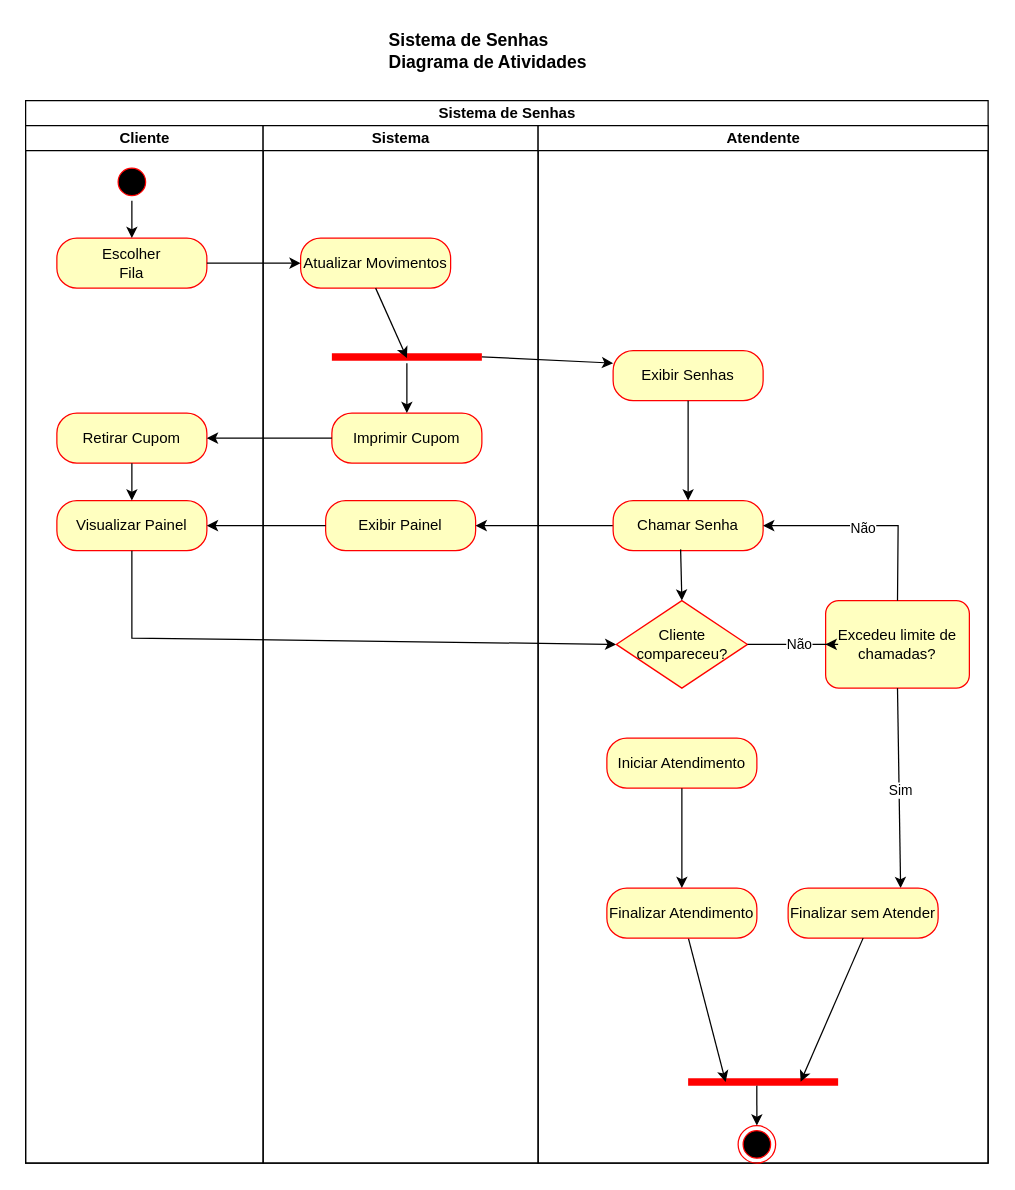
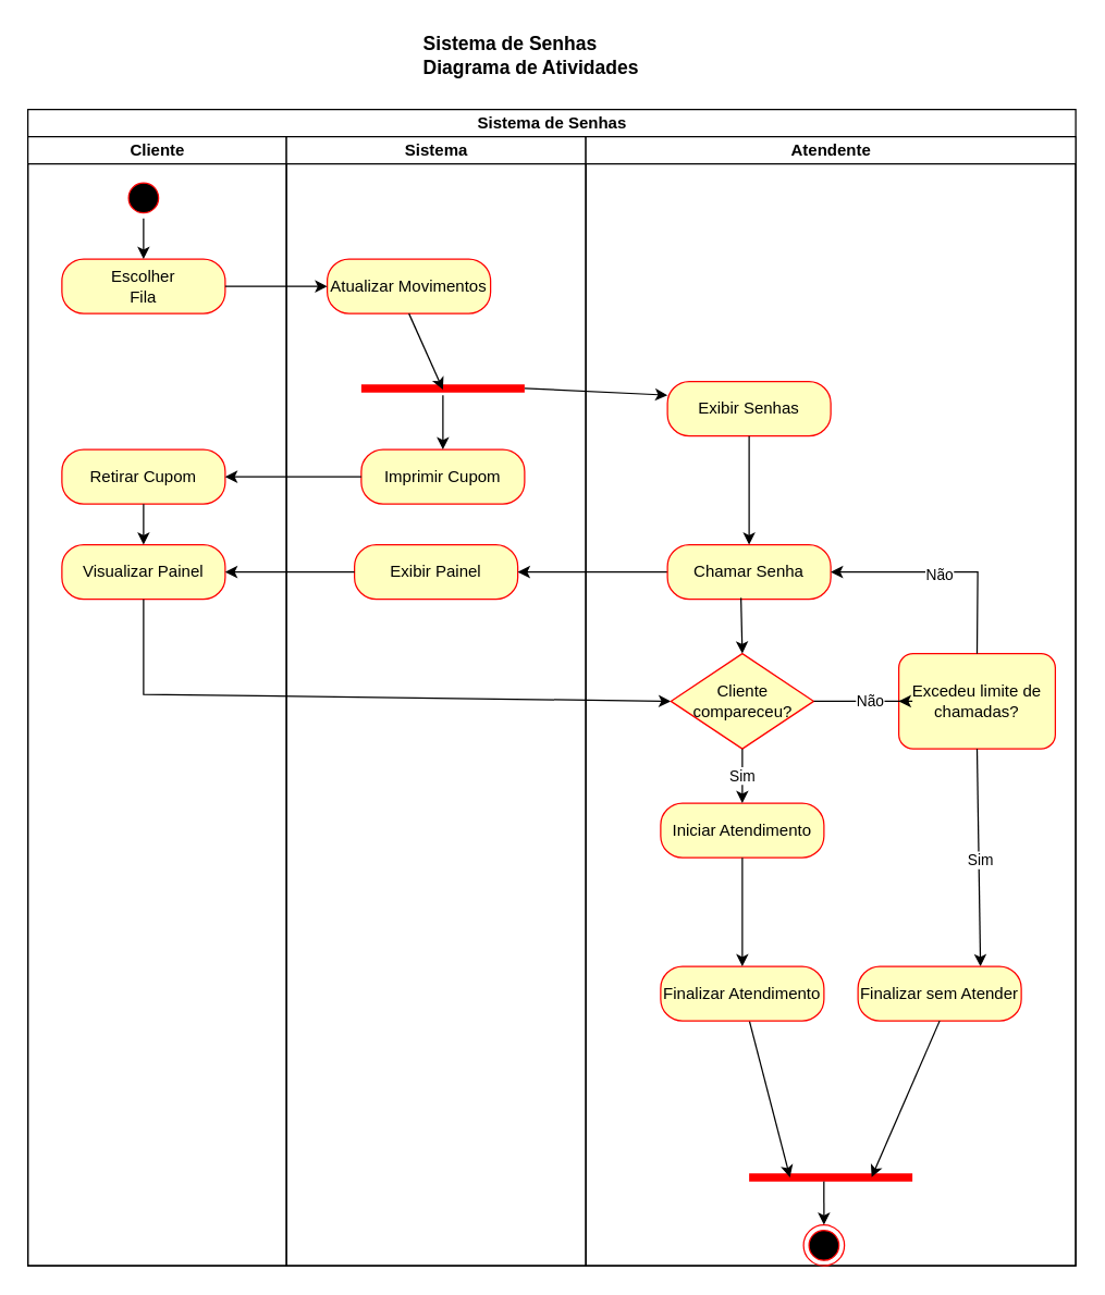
  <mxCell id="0" />
  <mxCell id="1" parent="0" />
  <mxCell id="2" value="&lt;div style=&quot;text-align: left&quot;&gt;&lt;b style=&quot;font-size: 14px&quot;&gt;Sistema de Senhas&lt;/b&gt;&lt;/div&gt;&lt;font style=&quot;font-size: 14px&quot;&gt;&lt;div style=&quot;text-align: left&quot;&gt;&lt;b&gt;Diagrama de Atividades&lt;/b&gt;&lt;/div&gt;&lt;/font&gt;" style="text;html=1;strokeColor=none;fillColor=none;align=center;verticalAlign=middle;whiteSpace=wrap;rounded=0;" vertex="1" parent="1"><mxGeometry x="160" y="20" width="460" height="40" as="geometry" /></mxCell>
  <mxCell id="3" value="Sistema de Senhas" style="swimlane;html=1;childLayout=stackLayout;resizeParent=1;resizeParentMax=0;startSize=20;" vertex="1" parent="1"><mxGeometry x="20" y="80" width="770" height="850" as="geometry" /></mxCell>
  <mxCell id="4" value="Cliente" style="swimlane;html=1;startSize=20;" vertex="1" parent="3"><mxGeometry y="20" width="190" height="830" as="geometry" /></mxCell>
  <mxCell id="5" value="" style="ellipse;html=1;shape=startState;fillColor=#000000;strokeColor=#ff0000;" vertex="1" parent="4"><mxGeometry x="70" y="30" width="30" height="30" as="geometry" /></mxCell>
  <mxCell id="6" value="Escolher &lt;br&gt;Fila" style="rounded=1;whiteSpace=wrap;html=1;arcSize=40;fontColor=#000000;fillColor=#ffffc0;strokeColor=#ff0000;" vertex="1" parent="4"><mxGeometry x="25" y="90" width="120" height="40" as="geometry" /></mxCell>
  <mxCell id="7" value="" style="rounded=0;orthogonalLoop=1;jettySize=auto;html=1;" edge="1" parent="4" source="5" target="6"><mxGeometry relative="1" as="geometry"><mxPoint x="85" y="100" as="targetPoint" /></mxGeometry></mxCell>
  <mxCell id="8" value="Retirar Cupom" style="rounded=1;whiteSpace=wrap;html=1;arcSize=40;fontColor=#000000;fillColor=#ffffc0;strokeColor=#ff0000;" vertex="1" parent="4"><mxGeometry x="25" y="230" width="120" height="40" as="geometry" /></mxCell>
  <mxCell id="9" value="Visualizar Painel" style="rounded=1;whiteSpace=wrap;html=1;arcSize=40;fontColor=#000000;fillColor=#ffffc0;strokeColor=#ff0000;" vertex="1" parent="4"><mxGeometry x="25" y="300" width="120" height="40" as="geometry" /></mxCell>
  <mxCell id="10" value="" style="edgeStyle=none;rounded=0;orthogonalLoop=1;jettySize=auto;html=1;entryX=0.5;entryY=0;entryDx=0;entryDy=0;exitX=0.5;exitY=1;exitDx=0;exitDy=0;" edge="1" parent="4" source="8" target="9"><mxGeometry relative="1" as="geometry"><mxPoint x="255" y="260" as="sourcePoint" /><mxPoint x="155" y="260" as="targetPoint" /></mxGeometry></mxCell>
  <mxCell id="11" value="Sistema" style="swimlane;html=1;startSize=20;" vertex="1" parent="3"><mxGeometry x="190" y="20" width="220" height="830" as="geometry" /></mxCell>
  <mxCell id="12" value="Atualizar Movimentos" style="rounded=1;whiteSpace=wrap;html=1;arcSize=40;fontColor=#000000;fillColor=#ffffc0;strokeColor=#ff0000;" vertex="1" parent="11"><mxGeometry x="30" y="90" width="120" height="40" as="geometry" /></mxCell>
  <mxCell id="13" value="Imprimir Cupom" style="rounded=1;whiteSpace=wrap;html=1;arcSize=40;fontColor=#000000;fillColor=#ffffc0;strokeColor=#ff0000;" vertex="1" parent="11"><mxGeometry x="55" y="230" width="120" height="40" as="geometry" /></mxCell>
  <mxCell id="14" value="Exibir Painel" style="rounded=1;whiteSpace=wrap;html=1;arcSize=40;fontColor=#000000;fillColor=#ffffc0;strokeColor=#ff0000;" vertex="1" parent="11"><mxGeometry x="50" y="300" width="120" height="40" as="geometry" /></mxCell>
  <mxCell id="15" value="" style="shape=line;html=1;strokeWidth=6;strokeColor=#ff0000;" vertex="1" parent="11"><mxGeometry x="55" y="180" width="120" height="10" as="geometry" /></mxCell>
  <mxCell id="16" value="" style="edgeStyle=none;rounded=0;orthogonalLoop=1;jettySize=auto;html=1;exitX=0.5;exitY=1;exitDx=0;exitDy=0;entryX=0.5;entryY=0.6;entryDx=0;entryDy=0;entryPerimeter=0;" edge="1" parent="11" source="12" target="15"><mxGeometry relative="1" as="geometry"><mxPoint x="290" y="330" as="sourcePoint" /><mxPoint x="180" y="330" as="targetPoint" /></mxGeometry></mxCell>
  <mxCell id="17" value="" style="edgeStyle=none;rounded=0;orthogonalLoop=1;jettySize=auto;html=1;entryX=0.5;entryY=0;entryDx=0;entryDy=0;" edge="1" parent="11" source="15" target="13"><mxGeometry relative="1" as="geometry"><mxPoint x="135" y="150" as="sourcePoint" /><mxPoint x="135" y="206" as="targetPoint" /></mxGeometry></mxCell>
  <mxCell id="18" value="" style="edgeStyle=none;rounded=0;orthogonalLoop=1;jettySize=auto;html=1;" edge="1" parent="3" source="6" target="12"><mxGeometry relative="1" as="geometry" /></mxCell>
  <mxCell id="19" value="" style="edgeStyle=none;rounded=0;orthogonalLoop=1;jettySize=auto;html=1;" edge="1" parent="3" source="13" target="8"><mxGeometry relative="1" as="geometry" /></mxCell>
  <mxCell id="20" value="" style="edgeStyle=none;rounded=0;orthogonalLoop=1;jettySize=auto;html=1;" edge="1" parent="3" source="14" target="9"><mxGeometry relative="1" as="geometry" /></mxCell>
  <mxCell id="21" value="" style="edgeStyle=none;rounded=0;orthogonalLoop=1;jettySize=auto;html=1;exitX=1;exitY=0.5;exitDx=0;exitDy=0;entryX=0;entryY=0.25;entryDx=0;entryDy=0;exitPerimeter=0;" edge="1" parent="3" source="15" target="24"><mxGeometry relative="1" as="geometry"><mxPoint x="315" y="160" as="sourcePoint" /><mxPoint x="315" y="216" as="targetPoint" /></mxGeometry></mxCell>
  <mxCell id="22" value="" style="edgeStyle=none;rounded=0;orthogonalLoop=1;jettySize=auto;html=1;entryX=0;entryY=0.5;entryDx=0;entryDy=0;exitX=0.5;exitY=1;exitDx=0;exitDy=0;" edge="1" parent="3" source="9" target="25"><mxGeometry relative="1" as="geometry"><mxPoint x="250" y="350" as="sourcePoint" /><mxPoint x="155" y="350" as="targetPoint" /><Array as="points"><mxPoint x="85" y="430" /></Array></mxGeometry></mxCell>
  <mxCell id="23" value="Atendente" style="swimlane;html=1;startSize=20;" vertex="1" parent="3"><mxGeometry x="410" y="20" width="360" height="830" as="geometry" /></mxCell>
  <mxCell id="24" value="Exibir Senhas" style="rounded=1;whiteSpace=wrap;html=1;arcSize=40;fontColor=#000000;fillColor=#ffffc0;strokeColor=#ff0000;" vertex="1" parent="23"><mxGeometry x="60" y="180" width="120" height="40" as="geometry" /></mxCell>
  <mxCell id="25" value="Cliente compareceu?" style="rhombus;whiteSpace=wrap;html=1;fillColor=#ffffc0;strokeColor=#ff0000;" vertex="1" parent="23"><mxGeometry x="62.5" y="380" width="105" height="70" as="geometry" /></mxCell>
  <mxCell id="26" value="Iniciar Atendimento" style="rounded=1;whiteSpace=wrap;html=1;arcSize=40;fontColor=#000000;fillColor=#ffffc0;strokeColor=#ff0000;" vertex="1" parent="23"><mxGeometry x="55" y="490" width="120" height="40" as="geometry" /></mxCell>
+ <mxCell id="27" value="Sim" style="edgeStyle=none;rounded=0;orthogonalLoop=1;jettySize=auto;html=1;entryX=0.5;entryY=0;entryDx=0;entryDy=0;" edge="1" parent="23" source="25" target="26"><mxGeometry relative="1" as="geometry"><mxPoint x="115" y="520" as="targetPoint" /></mxGeometry></mxCell>
  <mxCell id="28" value="" style="ellipse;html=1;shape=endState;fillColor=#000000;strokeColor=#ff0000;" vertex="1" parent="23"><mxGeometry x="160" y="800" width="30" height="30" as="geometry" /></mxCell>
  <mxCell id="29" value="Excedeu limite de chamadas?" style="whiteSpace=wrap;html=1;fillColor=#ffffc0;strokeColor=#ff0000;rounded=1;" vertex="1" parent="23"><mxGeometry x="230" y="380" width="115" height="70" as="geometry" /></mxCell>
  <mxCell id="30" value="Não" style="edgeStyle=none;rounded=0;orthogonalLoop=1;jettySize=auto;html=1;entryX=0;entryY=0.5;entryDx=0;entryDy=0;" edge="1" parent="23" source="25" target="29"><mxGeometry relative="1" as="geometry"><mxPoint x="220" y="420" as="targetPoint" /><Array as="points"><mxPoint x="190" y="415" /><mxPoint x="240" y="415" /></Array></mxGeometry></mxCell>
  <mxCell id="31" value="" style="shape=line;html=1;strokeWidth=6;strokeColor=#ff0000;" vertex="1" parent="23"><mxGeometry x="120" y="760" width="120" height="10" as="geometry" /></mxCell>
  <mxCell id="32" value="Sim" style="edgeStyle=none;rounded=0;orthogonalLoop=1;jettySize=auto;html=1;exitX=0.5;exitY=1;exitDx=0;exitDy=0;entryX=0.75;entryY=0;entryDx=0;entryDy=0;" edge="1" parent="23" source="29" target="34"><mxGeometry x="0.03" relative="1" as="geometry"><mxPoint x="290" y="700" as="targetPoint" /><Array as="points" /><mxPoint x="177.5" y="425" as="sourcePoint" /><mxPoint x="1" as="offset" /></mxGeometry></mxCell>
  <mxCell id="33" value="" style="edgeStyle=none;rounded=0;orthogonalLoop=1;jettySize=auto;html=1;entryX=0.5;entryY=0;entryDx=0;entryDy=0;exitX=0.458;exitY=0.8;exitDx=0;exitDy=0;exitPerimeter=0;" edge="1" parent="23" source="31" target="28"><mxGeometry relative="1" as="geometry"><mxPoint x="177" y="775" as="targetPoint" /><mxPoint x="132.704" y="660" as="sourcePoint" /></mxGeometry></mxCell>
  <mxCell id="34" value="Finalizar sem Atender" style="rounded=1;whiteSpace=wrap;html=1;arcSize=40;fontColor=#000000;fillColor=#ffffc0;strokeColor=#ff0000;" vertex="1" parent="23"><mxGeometry x="200" y="610" width="120" height="40" as="geometry" /></mxCell>
  <mxCell id="35" value="" style="edgeStyle=none;rounded=0;orthogonalLoop=1;jettySize=auto;html=1;entryX=0.75;entryY=0.5;entryDx=0;entryDy=0;entryPerimeter=0;exitX=0.5;exitY=1;exitDx=0;exitDy=0;" edge="1" parent="23" source="34" target="31"><mxGeometry relative="1" as="geometry"><mxPoint x="177" y="775" as="targetPoint" /><mxPoint x="132.704" y="660" as="sourcePoint" /></mxGeometry></mxCell>
  <mxCell id="36" value="" style="edgeStyle=none;rounded=0;orthogonalLoop=1;jettySize=auto;html=1;" edge="1" parent="1" source="37" target="14"><mxGeometry relative="1" as="geometry" /></mxCell>
  <mxCell id="37" value="Chamar Senha" style="rounded=1;whiteSpace=wrap;html=1;arcSize=40;fontColor=#000000;fillColor=#ffffc0;strokeColor=#ff0000;" vertex="1" parent="1"><mxGeometry x="490" y="400" width="120" height="40" as="geometry" /></mxCell>
  <mxCell id="38" value="" style="edgeStyle=none;rounded=0;orthogonalLoop=1;jettySize=auto;html=1;" edge="1" parent="1" source="24" target="37"><mxGeometry relative="1" as="geometry" /></mxCell>
  <mxCell id="39" value="" style="edgeStyle=none;rounded=0;orthogonalLoop=1;jettySize=auto;html=1;entryX=0.5;entryY=0;entryDx=0;entryDy=0;exitX=0.45;exitY=0.975;exitDx=0;exitDy=0;exitPerimeter=0;" edge="1" parent="1" source="37" target="25"><mxGeometry relative="1" as="geometry"><mxPoint x="560" y="330" as="sourcePoint" /><mxPoint x="560" y="410" as="targetPoint" /></mxGeometry></mxCell>
  <mxCell id="40" value="" style="edgeStyle=none;rounded=0;orthogonalLoop=1;jettySize=auto;html=1;entryX=0.25;entryY=0.5;entryDx=0;entryDy=0;entryPerimeter=0;" edge="1" parent="1" source="41" target="31"><mxGeometry relative="1" as="geometry"><mxPoint x="545" y="830" as="targetPoint" /></mxGeometry></mxCell>
  <mxCell id="41" value="Finalizar Atendimento" style="rounded=1;whiteSpace=wrap;html=1;arcSize=40;fontColor=#000000;fillColor=#ffffc0;strokeColor=#ff0000;" vertex="1" parent="1"><mxGeometry x="485" y="710" width="120" height="40" as="geometry" /></mxCell>
  <mxCell id="42" value="" style="edgeStyle=none;rounded=0;orthogonalLoop=1;jettySize=auto;html=1;" edge="1" parent="1" source="26" target="41"><mxGeometry relative="1" as="geometry" /></mxCell>
  <mxCell id="43" value="Não" style="edgeStyle=none;rounded=0;orthogonalLoop=1;jettySize=auto;html=1;entryX=1;entryY=0.5;entryDx=0;entryDy=0;exitX=0.5;exitY=0;exitDx=0;exitDy=0;" edge="1" parent="1" source="29" target="37"><mxGeometry x="0.053" y="2" relative="1" as="geometry"><mxPoint x="670" y="525" as="targetPoint" /><Array as="points"><mxPoint x="718" y="420" /></Array><mxPoint x="607.5" y="525" as="sourcePoint" /><mxPoint as="offset" /></mxGeometry></mxCell>
